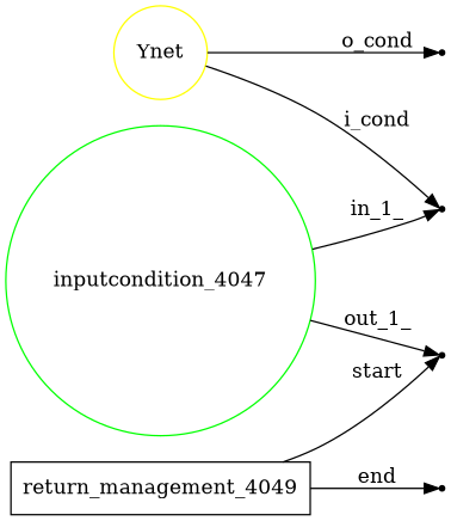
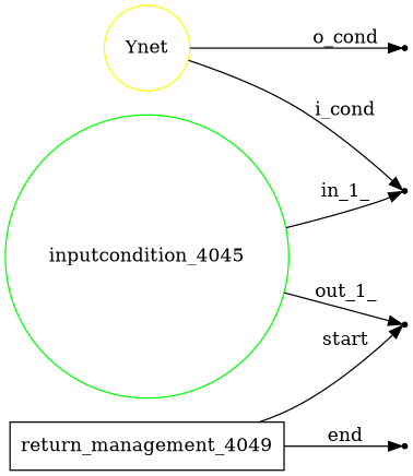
  digraph {
    rankdir=LR
    node [shape=point]
-   inputcondition_4047 [color=green shape=circle]
+   inputcondition_4047 [color=green shape=circle label=inputcondition_4045]
    _inputcondition_4047_Ynet
    _inputcondition_4047_return_management_4049
    return_management_4049 [shape=box]
    _return_management_4049_outputcondition_4048
    Ynet [color=yellow shape=circle]
    _outputcondition_4048_Ynet
    inputcondition_4047 -> _inputcondition_4047_Ynet [label=in_1_]
    inputcondition_4047 -> _inputcondition_4047_return_management_4049 [label=out_1_]
    return_management_4049 -> _inputcondition_4047_return_management_4049 [label=start]
    return_management_4049 -> _return_management_4049_outputcondition_4048 [label=end]
    Ynet -> _inputcondition_4047_Ynet [label=i_cond]
    Ynet -> _outputcondition_4048_Ynet [label=o_cond]
  }
